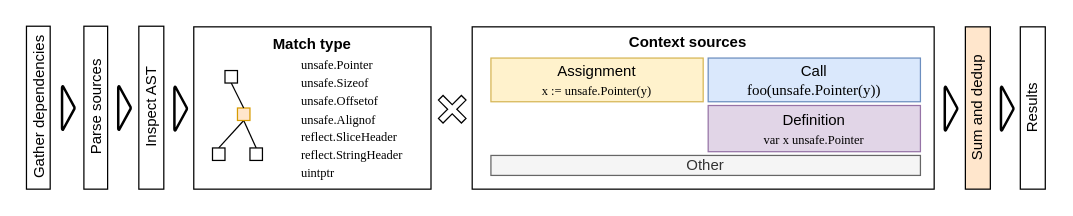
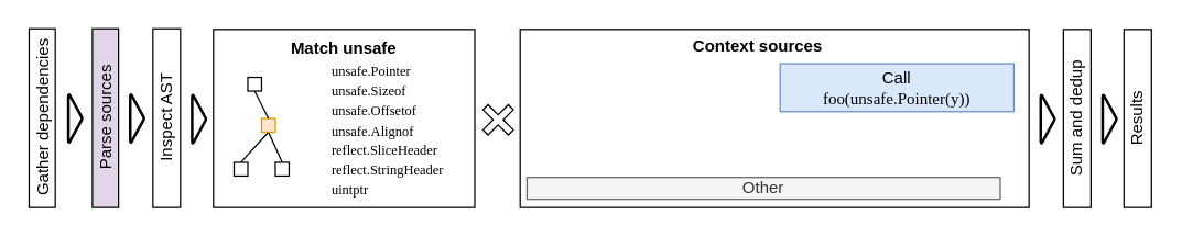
  <mxCell id="0" />
  <mxCell id="1" parent="0" />
  <mxCell id="2" value="" style="rounded=0;whiteSpace=wrap;html=1;align=left;glass=0;sketch=0;" parent="1" vertex="1"><mxGeometry x="377" y="21" width="370" height="130" as="geometry" /></mxCell>
  <mxCell id="3" value="" style="rounded=0;whiteSpace=wrap;html=1;align=left;" parent="1" vertex="1"><mxGeometry x="154" y="21" width="190" height="130" as="geometry" /></mxCell>
  <mxCell id="4" style="edgeStyle=none;rounded=0;orthogonalLoop=1;jettySize=auto;html=1;exitX=0.5;exitY=1;exitDx=0;exitDy=0;entryX=0.5;entryY=0;entryDx=0;entryDy=0;endArrow=none;endFill=0;" parent="1" source="6" target="8" edge="1"><mxGeometry relative="1" as="geometry" /></mxCell>
  <mxCell id="5" style="edgeStyle=none;rounded=0;orthogonalLoop=1;jettySize=auto;html=1;exitX=0.5;exitY=1;exitDx=0;exitDy=0;entryX=0.5;entryY=0;entryDx=0;entryDy=0;endArrow=none;endFill=0;" parent="1" source="6" target="7" edge="1"><mxGeometry relative="1" as="geometry" /></mxCell>
  <mxCell id="6" value="" style="rounded=0;whiteSpace=wrap;html=1;fillColor=#ffe6cc;strokeColor=#d79b00;" parent="1" vertex="1"><mxGeometry x="189" y="86" width="10" height="10" as="geometry" /></mxCell>
  <mxCell id="7" value="" style="rounded=0;whiteSpace=wrap;html=1;" parent="1" vertex="1"><mxGeometry x="169" y="118" width="10" height="10" as="geometry" /></mxCell>
  <mxCell id="8" value="" style="rounded=0;whiteSpace=wrap;html=1;" parent="1" vertex="1"><mxGeometry x="199" y="118" width="10" height="10" as="geometry" /></mxCell>
  <mxCell id="9" style="edgeStyle=none;rounded=0;orthogonalLoop=1;jettySize=auto;html=1;exitX=0.5;exitY=1;exitDx=0;exitDy=0;entryX=0.5;entryY=0;entryDx=0;entryDy=0;endArrow=none;endFill=0;" parent="1" source="10" target="6" edge="1"><mxGeometry relative="1" as="geometry" /></mxCell>
  <mxCell id="10" value="" style="rounded=0;whiteSpace=wrap;html=1;" parent="1" vertex="1"><mxGeometry x="179" y="56" width="10" height="10" as="geometry" /></mxCell>
- <mxCell id="11" value="&lt;font face=&quot;Helvetica&quot;&gt;Assignment&lt;/font&gt;&lt;br&gt;&lt;font style=&quot;font-size: 10px&quot;&gt;x := unsafe.Pointer(y)&lt;/font&gt;" style="text;html=1;strokeColor=#d6b656;fillColor=#fff2cc;align=center;verticalAlign=middle;whiteSpace=wrap;rounded=0;fontFamily=Anonymous Pro;FType=g;labelBackgroundColor=none;spacing=2;spacingTop=0;spacingBottom=0;" parent="1" vertex="1"><mxGeometry x="392" y="46" width="170" height="35" as="geometry" /></mxCell>
  <mxCell id="12" value="" style="shape=cross;whiteSpace=wrap;html=1;align=left;rotation=-45;" parent="1" vertex="1"><mxGeometry x="348" y="74" width="26" height="26" as="geometry" /></mxCell>
- <mxCell id="13" value="&lt;b&gt;Match type&lt;/b&gt;" style="text;html=1;strokeColor=none;fillColor=none;align=center;verticalAlign=middle;whiteSpace=wrap;rounded=0;" parent="1" vertex="1"><mxGeometry x="149" y="24.5" width="200" height="20" as="geometry" /></mxCell>
+ <mxCell id="13" value="&lt;b&gt;Match unsafe&lt;/b&gt;" style="text;html=1;strokeColor=none;fillColor=none;align=center;verticalAlign=middle;whiteSpace=wrap;rounded=0;" parent="1" vertex="1"><mxGeometry x="149" y="24.5" width="200" height="20" as="geometry" /></mxCell>
  <mxCell id="14" value="&lt;b&gt;Context sources&lt;/b&gt;" style="text;html=1;strokeColor=none;fillColor=none;align=center;verticalAlign=middle;whiteSpace=wrap;rounded=0;" parent="1" vertex="1"><mxGeometry x="379.5" y="24" width="340" height="20" as="geometry" /></mxCell>
  <mxCell id="15" value="Inspect AST" style="rounded=0;whiteSpace=wrap;html=1;align=center;horizontal=0;" parent="1" vertex="1"><mxGeometry x="110" y="20.5" width="20" height="130.5" as="geometry" /></mxCell>
- <mxCell id="16" value="Parse sources" style="rounded=0;whiteSpace=wrap;html=1;align=center;horizontal=0;verticalAlign=bottom;" parent="1" vertex="1"><mxGeometry x="66" y="20.5" width="19" height="130.5" as="geometry" /></mxCell>
+ <mxCell id="16" value="Parse sources" style="rounded=0;whiteSpace=wrap;html=1;align=center;horizontal=0;verticalAlign=bottom;fillColor=#e1d5e7;" parent="1" vertex="1"><mxGeometry x="66" y="20.5" width="19" height="130.5" as="geometry" /></mxCell>
  <mxCell id="17" value="" style="strokeWidth=2;html=1;shape=mxgraph.flowchart.merge_or_storage;whiteSpace=wrap;labelBackgroundColor=none;fillColor=none;gradientColor=none;align=left;rotation=-90;" parent="1" vertex="1"><mxGeometry x="126" y="81.5" width="35" height="10" as="geometry" /></mxCell>
  <mxCell id="18" value="" style="strokeWidth=2;html=1;shape=mxgraph.flowchart.merge_or_storage;whiteSpace=wrap;labelBackgroundColor=none;fillColor=none;gradientColor=none;align=left;rotation=-90;" parent="1" vertex="1"><mxGeometry x="81" y="81" width="35" height="10" as="geometry" /></mxCell>
- <mxCell id="19" value="Sum and dedup" style="rounded=0;whiteSpace=wrap;html=1;align=center;horizontal=0;fillColor=#ffe6cc;" parent="1" vertex="1"><mxGeometry x="772" y="21" width="20" height="130" as="geometry" /></mxCell>
+ <mxCell id="19" value="Sum and dedup" style="rounded=0;whiteSpace=wrap;html=1;align=center;horizontal=0;" parent="1" vertex="1"><mxGeometry x="772" y="21" width="20" height="130" as="geometry" /></mxCell>
  <mxCell id="20" value="" style="strokeWidth=2;html=1;shape=mxgraph.flowchart.merge_or_storage;whiteSpace=wrap;labelBackgroundColor=none;fillColor=none;gradientColor=none;align=left;rotation=-90;" parent="1" vertex="1"><mxGeometry x="743" y="81.5" width="35" height="10" as="geometry" /></mxCell>
  <mxCell id="21" value="Results" style="rounded=0;whiteSpace=wrap;html=1;align=center;horizontal=0;" parent="1" vertex="1"><mxGeometry x="816" y="21" width="20" height="130" as="geometry" /></mxCell>
  <mxCell id="22" value="" style="strokeWidth=2;html=1;shape=mxgraph.flowchart.merge_or_storage;whiteSpace=wrap;labelBackgroundColor=none;fillColor=none;gradientColor=none;align=left;rotation=-90;" parent="1" vertex="1"><mxGeometry x="788" y="81.5" width="35" height="10" as="geometry" /></mxCell>
  <mxCell id="23" value="&lt;font face=&quot;Helvetica&quot;&gt;Call&lt;/font&gt;&lt;br&gt;foo(unsafe.Pointer(y))" style="text;html=1;strokeColor=#6c8ebf;fillColor=#dae8fc;align=center;verticalAlign=middle;whiteSpace=wrap;rounded=0;fontFamily=Anonymous Pro;FType=g;labelBackgroundColor=none;spacing=2;spacingTop=0;spacingBottom=0;" parent="1" vertex="1"><mxGeometry x="566" y="46" width="170" height="35" as="geometry" /></mxCell>
- <mxCell id="24" value="&lt;font face=&quot;Helvetica&quot;&gt;Definition&lt;/font&gt;&lt;br&gt;&lt;font style=&quot;font-size: 10px&quot;&gt;var x unsafe.Pointer&lt;/font&gt;" style="text;html=1;strokeColor=#9673a6;fillColor=#e1d5e7;align=center;verticalAlign=middle;whiteSpace=wrap;rounded=0;fontFamily=Anonymous Pro;FType=g;labelBackgroundColor=none;spacing=2;spacingTop=0;spacingBottom=0;" parent="1" vertex="1"><mxGeometry x="566" y="84" width="170" height="37" as="geometry" /></mxCell>
- <mxCell id="25" value="&lt;font face=&quot;Helvetica&quot;&gt;Other&lt;/font&gt;" style="text;html=1;strokeColor=#666666;fillColor=#f5f5f5;align=center;verticalAlign=middle;whiteSpace=wrap;rounded=0;fontFamily=Anonymous Pro;FType=g;labelBackgroundColor=none;spacing=2;spacingTop=0;spacingBottom=0;fontColor=#333333;" parent="1" vertex="1"><mxGeometry x="392" y="124" width="344" height="16" as="geometry" /></mxCell>
+ <mxCell id="25" value="&lt;font face=&quot;Helvetica&quot;&gt;Other&lt;/font&gt;" style="text;html=1;strokeColor=#666666;fillColor=#f5f5f5;align=center;verticalAlign=middle;whiteSpace=wrap;rounded=0;fontFamily=Anonymous Pro;FType=g;labelBackgroundColor=none;spacing=2;spacingTop=0;spacingBottom=0;fontColor=#333333;" parent="1" vertex="1"><mxGeometry x="382" y="129" width="344" height="16" as="geometry" /></mxCell>
  <mxCell id="26" value="&lt;p style=&quot;line-height: 150%&quot;&gt;&lt;/p&gt;&lt;div style=&quot;text-align: left ; font-size: 10px&quot;&gt;&lt;font face=&quot;Anonymous Pro&quot; style=&quot;font-size: 10px&quot;&gt;unsafe.Pointer&lt;/font&gt;&lt;/div&gt;&lt;div style=&quot;text-align: left ; font-size: 2px&quot;&gt;&lt;font face=&quot;Anonymous Pro&quot; style=&quot;font-size: 2px&quot;&gt;&lt;br&gt;&lt;/font&gt;&lt;/div&gt;&lt;div style=&quot;text-align: left ; font-size: 2px&quot;&gt;&lt;span&gt;&lt;font face=&quot;Anonymous Pro&quot; style=&quot;font-size: 10px&quot;&gt;unsafe.Sizeof&lt;/font&gt;&lt;/span&gt;&lt;/div&gt;&lt;div style=&quot;text-align: left ; font-size: 2px&quot;&gt;&lt;font face=&quot;Anonymous Pro&quot; style=&quot;font-size: 2px&quot;&gt;&lt;br&gt;&lt;/font&gt;&lt;/div&gt;&lt;div style=&quot;text-align: left ; font-size: 2px&quot;&gt;&lt;span&gt;&lt;font face=&quot;Anonymous Pro&quot; style=&quot;font-size: 10px&quot;&gt;unsafe.Offsetof&lt;/font&gt;&lt;/span&gt;&lt;/div&gt;&lt;div style=&quot;text-align: left ; font-size: 2px&quot;&gt;&lt;font face=&quot;Anonymous Pro&quot; style=&quot;font-size: 2px&quot;&gt;&lt;br&gt;&lt;/font&gt;&lt;/div&gt;&lt;div style=&quot;text-align: left ; font-size: 2px&quot;&gt;&lt;span&gt;&lt;font face=&quot;Anonymous Pro&quot; style=&quot;font-size: 10px&quot;&gt;unsafe.Alignof&lt;/font&gt;&lt;/span&gt;&lt;/div&gt;&lt;div style=&quot;text-align: left ; font-size: 2px&quot;&gt;&lt;font face=&quot;Anonymous Pro&quot; style=&quot;font-size: 2px&quot;&gt;&lt;br&gt;&lt;/font&gt;&lt;/div&gt;&lt;div style=&quot;text-align: left ; font-size: 2px&quot;&gt;&lt;span&gt;&lt;font face=&quot;Anonymous Pro&quot; style=&quot;font-size: 10px&quot;&gt;reflect.SliceHeader&lt;/font&gt;&lt;/span&gt;&lt;/div&gt;&lt;div style=&quot;text-align: left ; font-size: 2px&quot;&gt;&lt;font face=&quot;Anonymous Pro&quot; style=&quot;font-size: 2px&quot;&gt;&lt;br&gt;&lt;/font&gt;&lt;/div&gt;&lt;div style=&quot;text-align: left ; font-size: 2px&quot;&gt;&lt;span&gt;&lt;font face=&quot;Anonymous Pro&quot; style=&quot;font-size: 10px&quot;&gt;reflect.StringHeader&lt;/font&gt;&lt;/span&gt;&lt;/div&gt;&lt;div style=&quot;text-align: left ; font-size: 2px&quot;&gt;&lt;font face=&quot;Anonymous Pro&quot; style=&quot;font-size: 2px&quot;&gt;&lt;br&gt;&lt;/font&gt;&lt;/div&gt;&lt;div style=&quot;text-align: left ; font-size: 10px&quot;&gt;&lt;font face=&quot;Anonymous Pro&quot; style=&quot;font-size: 10px&quot;&gt;uintptr&lt;/font&gt;&lt;/div&gt;&lt;p&gt;&lt;/p&gt;" style="text;html=1;strokeColor=none;fillColor=none;align=center;verticalAlign=middle;whiteSpace=wrap;rounded=0;glass=0;labelBackgroundColor=none;sketch=0;" parent="1" vertex="1"><mxGeometry x="218" y="40" width="126" height="110" as="geometry" /></mxCell>
  <mxCell id="27" value="Gather dependencies" style="rounded=0;whiteSpace=wrap;html=1;align=center;horizontal=0;verticalAlign=bottom;" vertex="1" parent="1"><mxGeometry x="20" y="20.5" width="19" height="130.5" as="geometry" /></mxCell>
  <mxCell id="28" value="" style="strokeWidth=2;html=1;shape=mxgraph.flowchart.merge_or_storage;whiteSpace=wrap;labelBackgroundColor=none;fillColor=none;gradientColor=none;align=left;rotation=-90;" vertex="1" parent="1"><mxGeometry x="36" y="81" width="35" height="10" as="geometry" /></mxCell>
